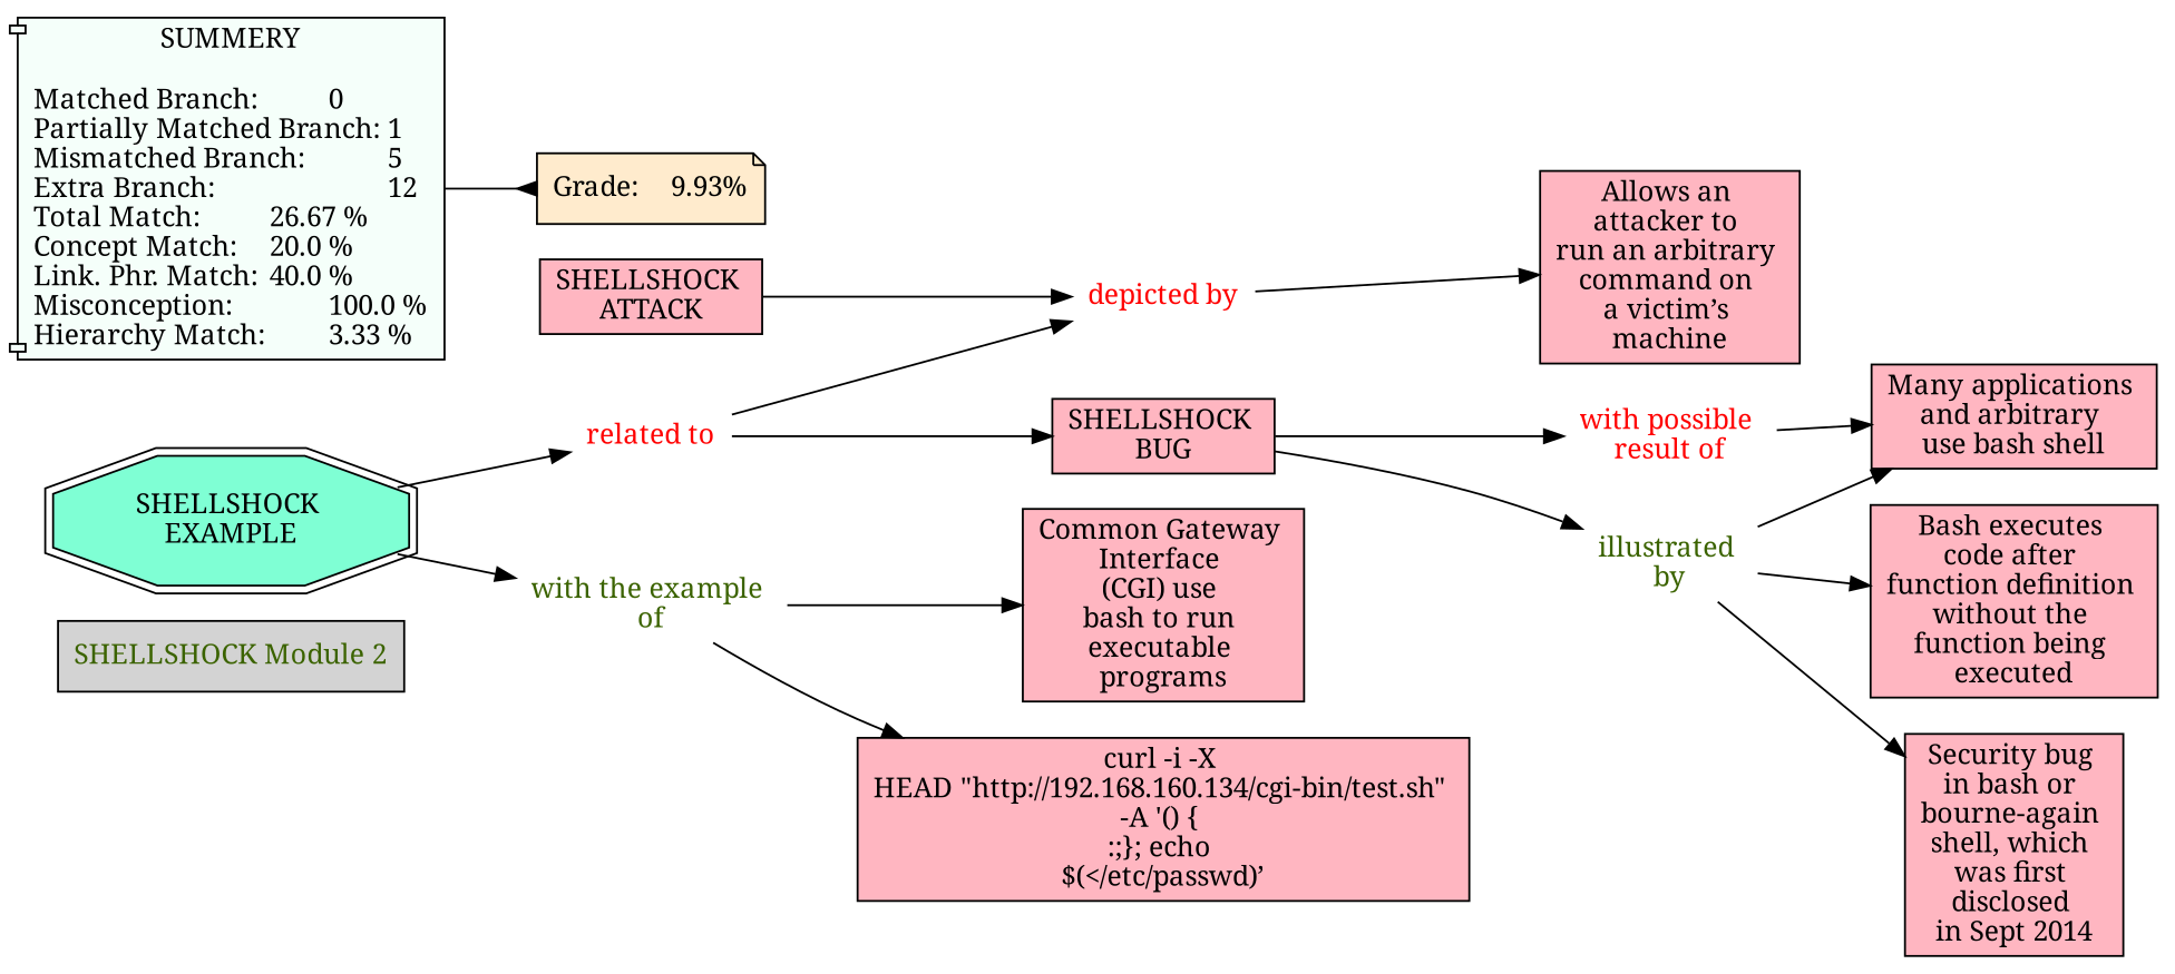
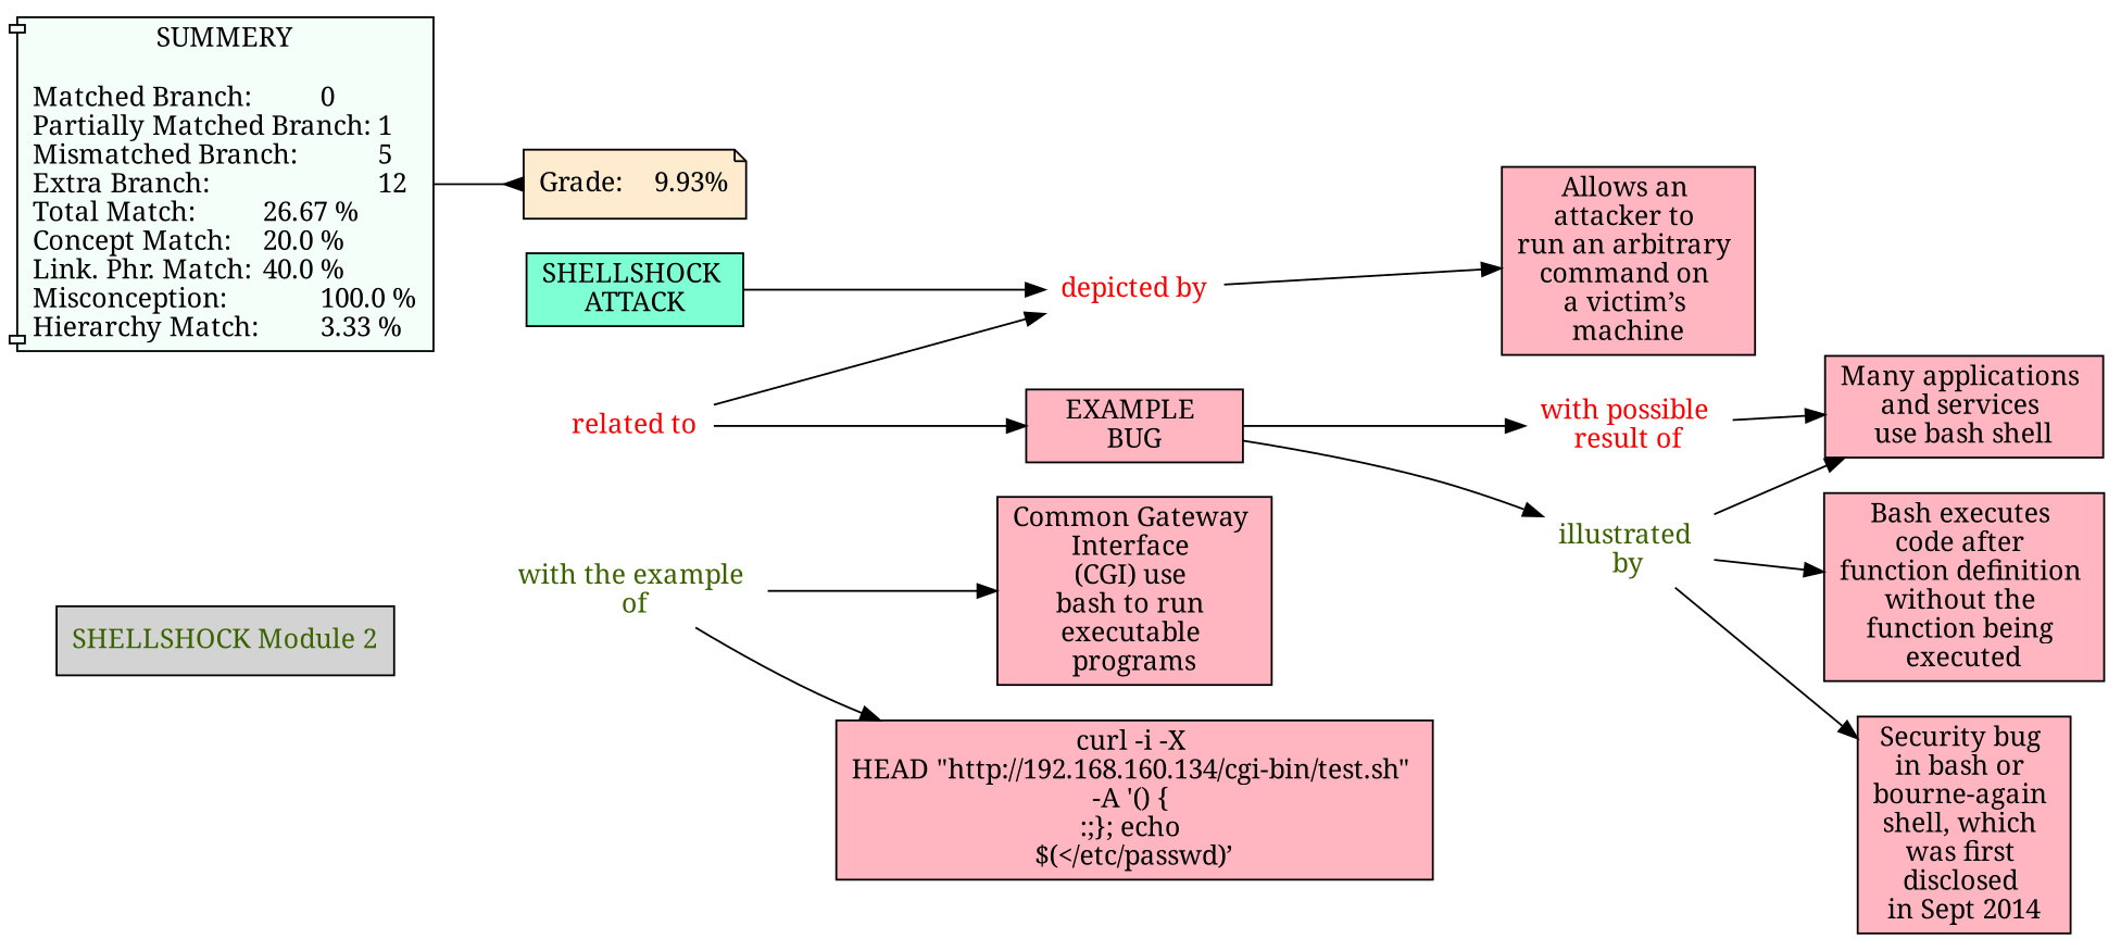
  digraph {
    fontname="Noto Serif"
    rankdir=LR
    node [Gsplines=true fontname="Noto Serif" shape=rect style=filled fillcolor="#FFB6C1"]
    edge [constraint=true fontname="Noto Serif"]
    n1 [fontcolor="#3B6300" label="SHELLSHOCK Module 2" fillcolor=""]
-   n2 [label="SHELLSHOCK \nATTACK"]
+   n2 [fillcolor=aquamarine label="SHELLSHOCK \nATTACK"]
    n3 [fontcolor=red label="depicted by\n" shape=none style="" fillcolor=""]
    n4 [label="Allows an \nattacker to \nrun an arbitrary \ncommand on \na victim’s \nmachine"]
-   n5 [label="SHELLSHOCK \nBUG"]
+   n5 [label="EXAMPLE \nBUG"]
    n6 [fontcolor="#3B6300" label="illustrated \nby" shape=none style="" fillcolor=""]
    n7 [fontcolor=red label="with possible \nresult of" shape=none style="" fillcolor=""]
    n8 [label="Bash executes \ncode after \nfunction definition \nwithout the \nfunction being \nexecuted"]
-   n9 [label="Many applications \nand arbitrary \nuse bash shell\n"]
+   n9 [label="Many applications \nand services \nuse bash shell\n"]
    n10 [label="Security bug \nin bash or \nbourne-again \nshell, which \nwas first \ndisclosed \nin Sept 2014\n"]
-   n11 [fillcolor=aquamarine label="SHELLSHOCK \nEXAMPLE" shape=doubleoctagon]
    n12 [fontcolor="#3B6300" label="with the example \nof" shape=none style="" fillcolor=""]
    n13 [fontcolor=red label="related to\n" shape=none style="" fillcolor=""]
    n14 [label="curl -i -X \nHEAD \"http://192.168.160.134/cgi-bin/test.sh\" \n-\A '() { \n:;}; echo \n$(</etc/passwd)’"]
    n15 [label="Common Gateway \nInterface \n(CGI) use \nbash to run \nexecutable \nprograms"]
    n16 [fillcolor="#F5FFFA" label="SUMMERY\n\nMatched Branch:		0\lPartially Matched Branch:	1\lMismatched Branch:		5\lExtra Branch:			12\lTotal Match:		26.67 %\lConcept Match:	20.0 %\lLink. Phr. Match:	40.0 %\lMisconception:		100.0 %\lHierarchy Match:	3.33 %\l" shape=component]
    n17 [fillcolor="#FFEBCD" label="Grade:	9.93%" shape=note]
    n2 -> n3
    n3 -> n4
    n5 -> n6
    n5 -> n7
    n6 -> n8
    n6 -> n9
    n6 -> n10
    n7 -> n9
-   n11 -> n12
-   n11 -> n13
    n12 -> n14
    n12 -> n15
    n13 -> n3
    n13 -> n5
    n16 -> n17 [arrowhead=inv color=black]
  }
